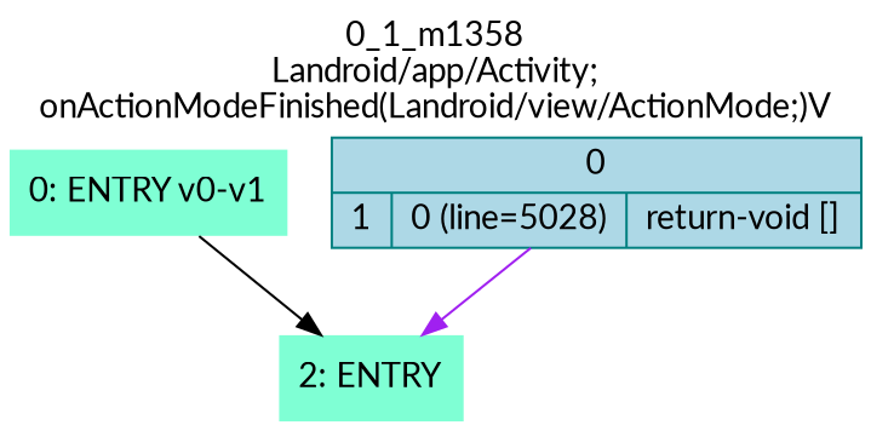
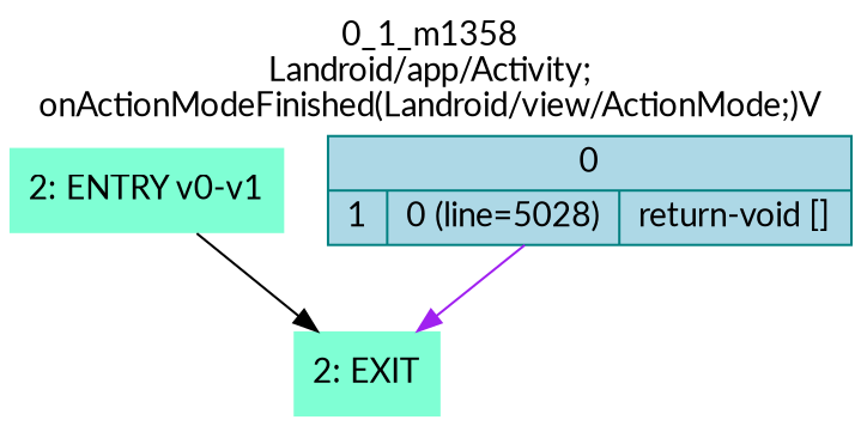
  digraph {
    fontname=Lato
    label="0_1_m1358\nLandroid/app/Activity;\nonActionModeFinished(Landroid/view/ActionMode;)V"
    labelloc=t
    rankdir=UD
    node [fillcolor=aquamarine fontname=Lato shape=plaintext style=filled]
    edge [fontcolor=blue fontname=Lato weight=100]
-   n1 [color=darkorange label="0: ENTRY v0-v1"]
-   n2 [color=blue label="2: ENTRY"]
+   n1 [color=darkorange label="2: ENTRY v0-v1"]
+   n2 [color=blue label="2: EXIT"]
    n3 [color=teal fillcolor=lightblue label="{0|{1|0 (line=5028)|return-void []\l}}" shape=record]
    n1 -> n2 [color=black]
    n3 -> n2 [color=purple]
  }
